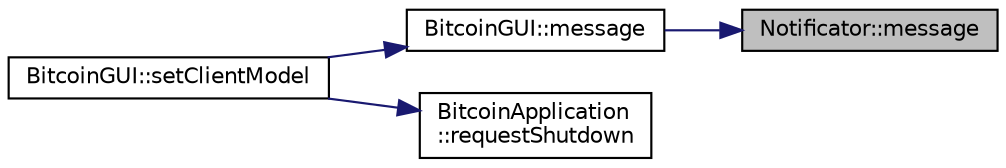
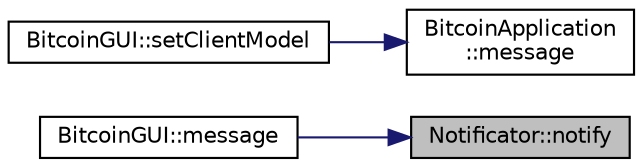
  digraph {
    rankdir=RL
    node [color=black fillcolor=white fontname=Helvetica fontsize=10 shape=record style=filled]
    edge [color=midnightblue dir=back fontname=Helvetica fontsize=10 labelfontname=Helvetica labelfontsize=10 style=solid]
-   n1 [fillcolor=grey75 fontcolor=black height=0.2 label="Notificator::message" width=0.4]
+   n1 [fillcolor=grey75 fontcolor=black height=0.2 label="Notificator::notify" width=0.4]
    n2 [height=0.2 label="BitcoinGUI::message" width=0.4]
    n3 [height=0.2 label="BitcoinGUI::setClientModel" width=0.4]
-   n4 [height=0.2 label="BitcoinApplication\l::requestShutdown" width=0.4]
+   n4 [height=0.2 label="BitcoinApplication\l::message" width=0.4]
    n1 -> n2
-   n2 -> n3
    n4 -> n3
  }
